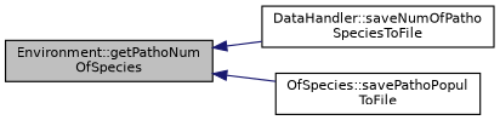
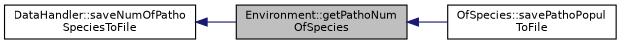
  digraph {
    rankdir=LR
    node [color=black fillcolor=white fontname=Helvetica fontsize=10 shape=record style=filled]
    edge [color=midnightblue dir=back fontname=Helvetica fontsize=10 labelfontname=Helvetica labelfontsize=10 style=solid]
    n1 [fillcolor=grey75 fontcolor=black height=0.2 label="Environment::getPathoNum\lOfSpecies" width=0.4]
    n2 [height=0.2 label="DataHandler::saveNumOfPatho\lSpeciesToFile" width=0.4]
    n3 [height=0.2 label="OfSpecies::savePathoPopul\lToFile" width=0.4]
-   n1 -> n2
+   n2 -> n1
    n1 -> n3
  }
